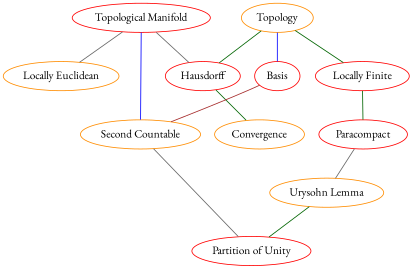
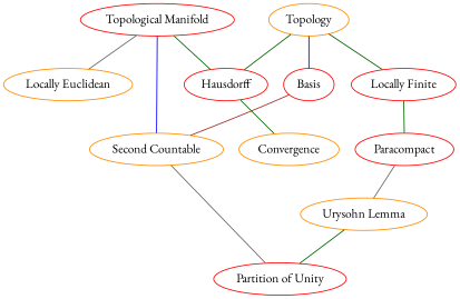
  graph {
    fontname="EB Garamond"
    node [color=red fontname="EB Garamond"]
    edge [color=darkgreen fontname="EB Garamond"]
    "Topological Manifold"
    Hausdorff
    "Locally Euclidean" [color=darkorange]
    "Second Countable" [color=darkorange]
    Convergence [color=darkorange]
    "Partition of Unity"
    Topology [color=darkorange]
    Basis
    "Locally Finite"
    Paracompact
    "Urysohn Lemma" [color=darkorange]
-   "Topological Manifold" -- Hausdorff [color=gray40]
+   "Topological Manifold" -- Hausdorff
    "Topological Manifold" -- "Locally Euclidean" [color=gray40]
    "Topological Manifold" -- "Second Countable" [color=blue]
    Hausdorff -- Convergence
    "Second Countable" -- "Partition of Unity" [color=gray40]
    Topology -- Hausdorff
    Topology -- Basis [color=blue]
    Topology -- "Locally Finite"
    Basis -- "Second Countable" [color=brown]
    "Locally Finite" -- Paracompact
    Paracompact -- "Urysohn Lemma" [color=gray40]
    "Urysohn Lemma" -- "Partition of Unity"
  }
